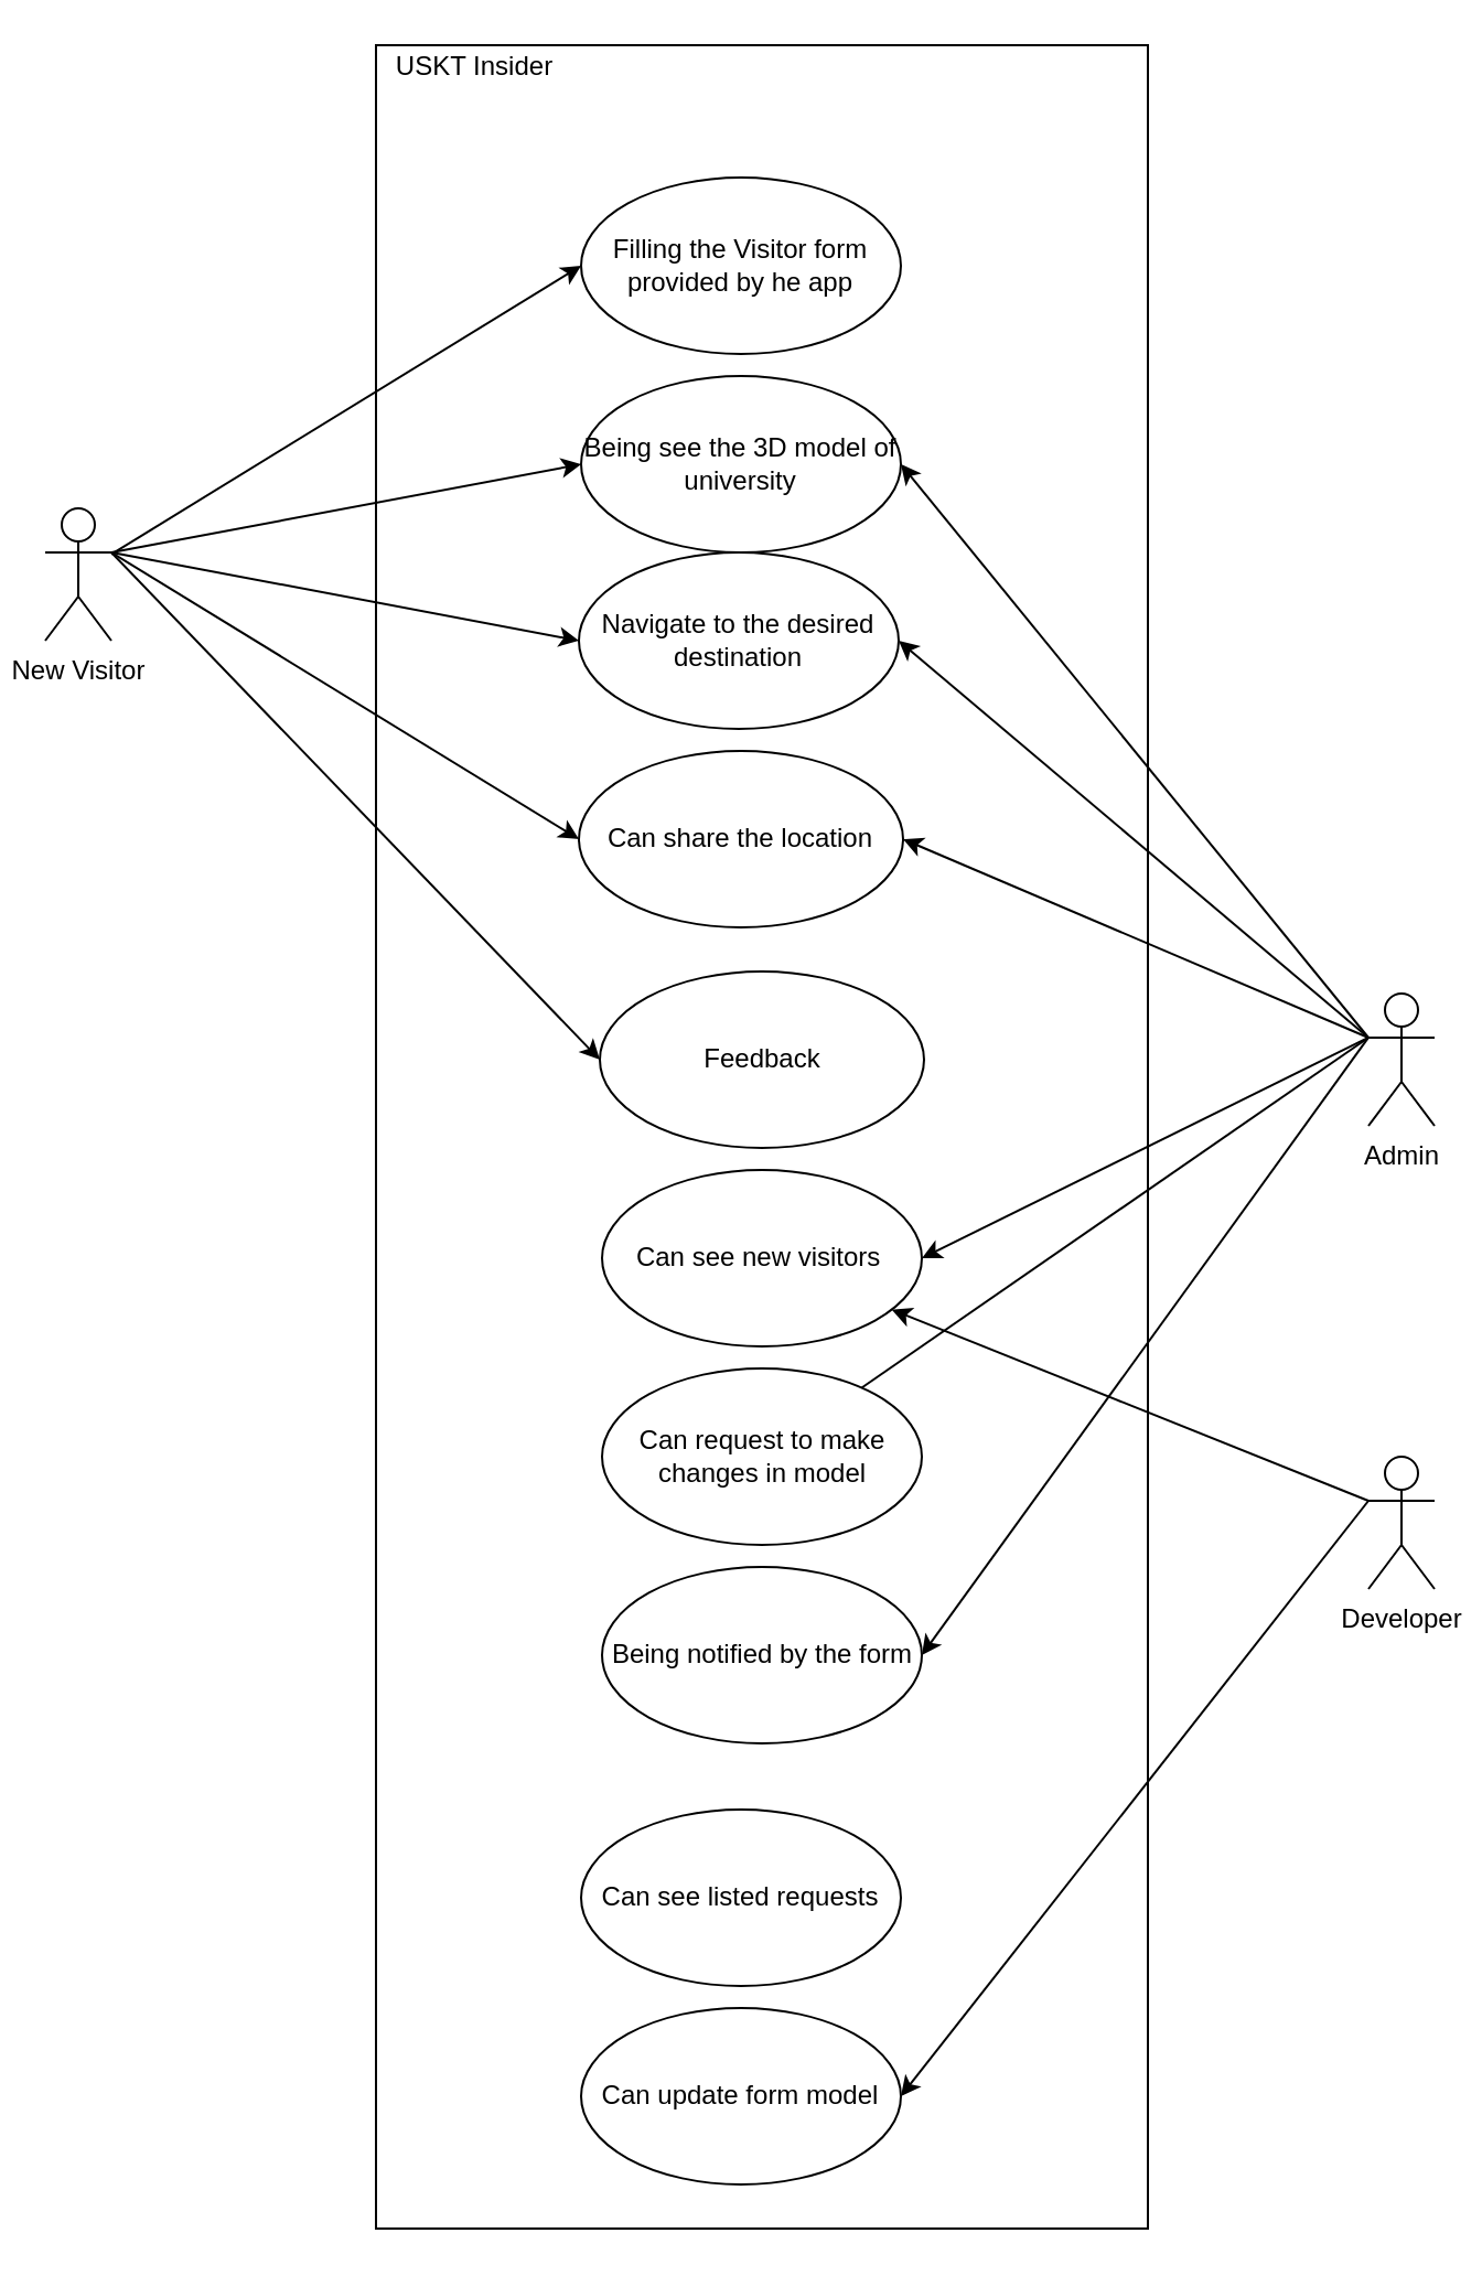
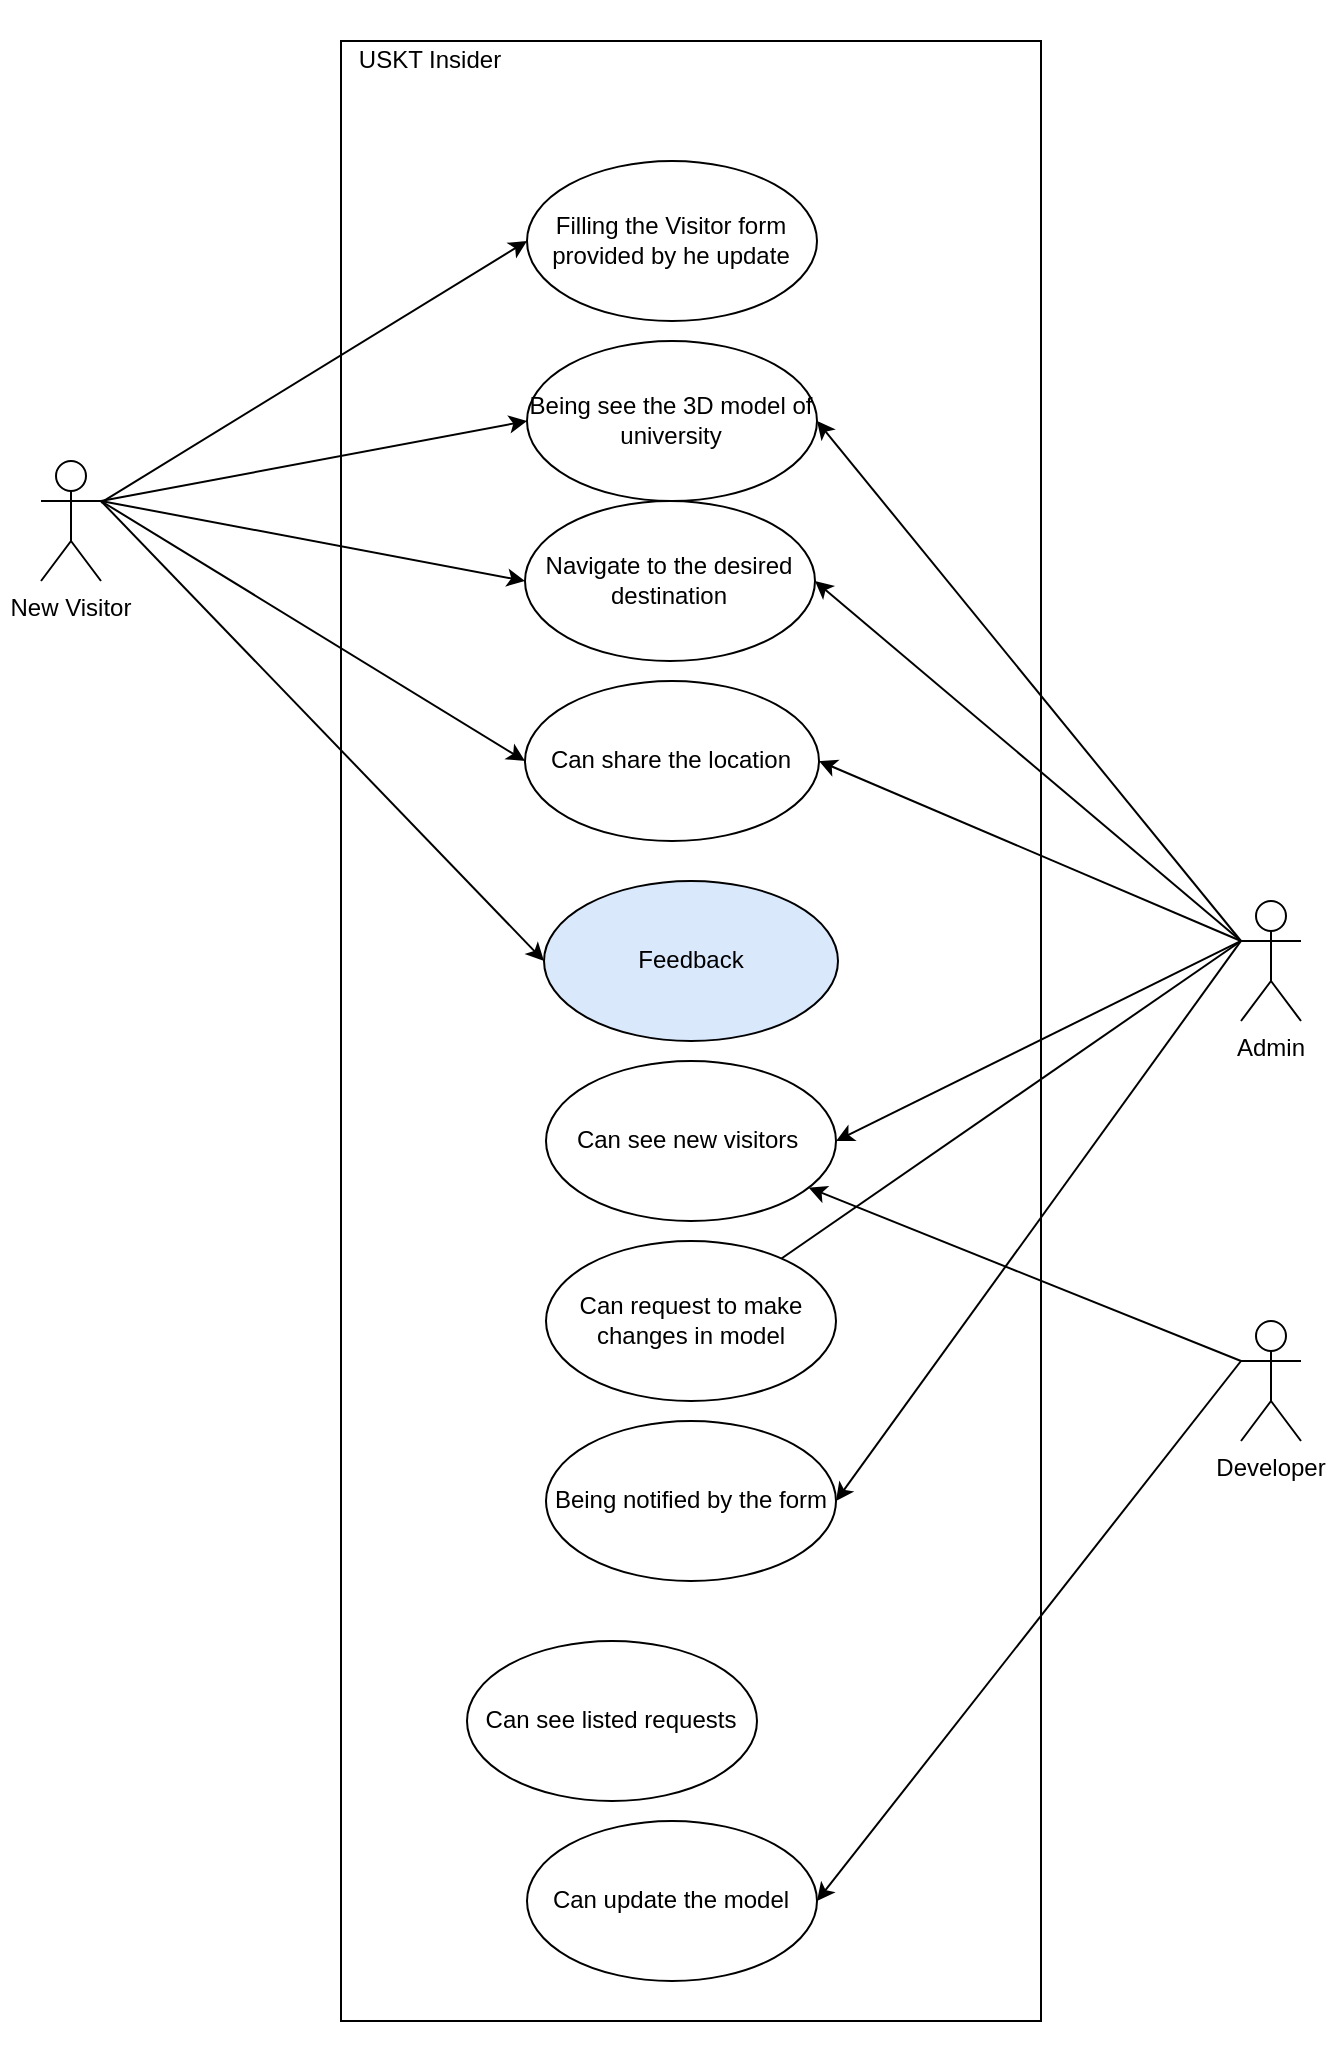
  <mxCell id="0" />
  <mxCell id="1" parent="0" />
  <mxCell id="2" value="" style="rounded=0;whiteSpace=wrap;html=1;align=left;" parent="1" vertex="1"><mxGeometry x="170" y="20" width="350" height="990" as="geometry" /></mxCell>
- <mxCell id="3" value="Filling the Visitor form provided by he app" style="ellipse;whiteSpace=wrap;html=1;" parent="1" vertex="1"><mxGeometry x="263" y="80" width="145" height="80" as="geometry" /></mxCell>
+ <mxCell id="3" value="Filling the Visitor form provided by he update" style="ellipse;whiteSpace=wrap;html=1;" parent="1" vertex="1"><mxGeometry x="263" y="80" width="145" height="80" as="geometry" /></mxCell>
  <mxCell id="4" value="Being see the 3D model of university" style="ellipse;whiteSpace=wrap;html=1;" parent="1" vertex="1"><mxGeometry x="263" y="170" width="145" height="80" as="geometry" /></mxCell>
  <mxCell id="5" value="Navigate to the desired destination&lt;span style=&quot;color: rgba(0 , 0 , 0 , 0) ; font-family: monospace ; font-size: 0px&quot;&gt;%3CmxGraphModel%3E%3Croot%3E%3CmxCell%20id%3D%220%22%2F%3E%3CmxCell%20id%3D%221%22%20parent%3D%220%22%2F%3E%3CmxCell%20id%3D%222%22%20value%3D%22Can%20see%20the%203D%20model%20of%20university%22%20style%3D%22ellipse%3BwhiteSpace%3Dwrap%3Bhtml%3D1%3B%22%20vertex%3D%221%22%20parent%3D%221%22%3E%3CmxGeometry%20x%3D%22353%22%20y%3D%22200%22%20width%3D%22145%22%20height%3D%2280%22%20as%3D%22geometry%22%2F%3E%3C%2FmxCell%3E%3C%2Froot%3E%3C%2FmxGraphModel%3E&lt;/span&gt;" style="ellipse;whiteSpace=wrap;html=1;" parent="1" vertex="1"><mxGeometry x="262" y="250" width="145" height="80" as="geometry" /></mxCell>
  <mxCell id="6" value="Can see new visitors&amp;nbsp;" style="ellipse;whiteSpace=wrap;html=1;" parent="1" vertex="1"><mxGeometry x="272.5" y="530" width="145" height="80" as="geometry" /></mxCell>
  <mxCell id="7" value="Can request to make changes in model" style="ellipse;whiteSpace=wrap;html=1;" parent="1" vertex="1"><mxGeometry x="272.5" y="620" width="145" height="80" as="geometry" /></mxCell>
- <mxCell id="8" value="Can see listed requests" style="ellipse;whiteSpace=wrap;html=1;" parent="1" vertex="1"><mxGeometry x="263" y="820" width="145" height="80" as="geometry" /></mxCell>
- <mxCell id="9" value="Can update form model" style="ellipse;whiteSpace=wrap;html=1;" parent="1" vertex="1"><mxGeometry x="263" y="910" width="145" height="80" as="geometry" /></mxCell>
+ <mxCell id="8" value="Can see listed requests" style="ellipse;whiteSpace=wrap;html=1;" parent="1" vertex="1"><mxGeometry x="233" y="820" width="145" height="80" as="geometry" /></mxCell>
+ <mxCell id="9" value="Can update the model" style="ellipse;whiteSpace=wrap;html=1;" parent="1" vertex="1"><mxGeometry x="263" y="910" width="145" height="80" as="geometry" /></mxCell>
  <mxCell id="10" value="Developer" style="shape=umlActor;verticalLabelPosition=bottom;verticalAlign=top;html=1;outlineConnect=0;" parent="1" vertex="1"><mxGeometry x="620" y="660" width="30" height="60" as="geometry" /></mxCell>
  <mxCell id="11" value="New Visitor" style="shape=umlActor;verticalLabelPosition=bottom;verticalAlign=top;html=1;outlineConnect=0;" parent="1" vertex="1"><mxGeometry x="20" y="230" width="30" height="60" as="geometry" /></mxCell>
  <mxCell id="12" value="Admin" style="shape=umlActor;verticalLabelPosition=bottom;verticalAlign=top;html=1;outlineConnect=0;" parent="1" vertex="1"><mxGeometry x="620" y="450" width="30" height="60" as="geometry" /></mxCell>
  <mxCell id="13" value="" style="endArrow=classic;html=1;entryX=0;entryY=0.5;entryDx=0;entryDy=0;" parent="1" source="11" target="3" edge="1"><mxGeometry width="50" height="50" relative="1" as="geometry"><mxPoint x="50" y="190" as="sourcePoint" /><mxPoint x="100" y="140" as="targetPoint" /></mxGeometry></mxCell>
  <mxCell id="14" value="" style="endArrow=classic;html=1;entryX=0;entryY=0.5;entryDx=0;entryDy=0;" parent="1" target="4" edge="1"><mxGeometry width="50" height="50" relative="1" as="geometry"><mxPoint x="50" y="250" as="sourcePoint" /><mxPoint x="130" y="260" as="targetPoint" /></mxGeometry></mxCell>
  <mxCell id="15" value="" style="endArrow=classic;html=1;entryX=0;entryY=0.5;entryDx=0;entryDy=0;exitX=1;exitY=0.333;exitDx=0;exitDy=0;exitPerimeter=0;" parent="1" source="11" target="5" edge="1"><mxGeometry width="50" height="50" relative="1" as="geometry"><mxPoint x="90" y="370" as="sourcePoint" /><mxPoint x="140" y="320" as="targetPoint" /></mxGeometry></mxCell>
  <mxCell id="16" value="" style="endArrow=classic;html=1;entryX=1;entryY=0.5;entryDx=0;entryDy=0;exitX=0;exitY=0.333;exitDx=0;exitDy=0;exitPerimeter=0;" parent="1" source="12" target="6" edge="1"><mxGeometry width="50" height="50" relative="1" as="geometry"><mxPoint x="570" y="340" as="sourcePoint" /><mxPoint x="620" y="290" as="targetPoint" /></mxGeometry></mxCell>
  <mxCell id="17" value="" style="endArrow=none;html=1;exitX=0;exitY=0.333;exitDx=0;exitDy=0;exitPerimeter=0;" parent="1" source="12" target="7" edge="1"><mxGeometry width="50" height="50" relative="1" as="geometry"><mxPoint x="600" y="490" as="sourcePoint" /><mxPoint x="650" y="440" as="targetPoint" /></mxGeometry></mxCell>
  <mxCell id="18" value="" style="endArrow=classic;html=1;exitX=0;exitY=0.333;exitDx=0;exitDy=0;exitPerimeter=0;" parent="1" source="10" target="6" edge="1"><mxGeometry width="50" height="50" relative="1" as="geometry"><mxPoint x="580" y="540" as="sourcePoint" /><mxPoint x="630" y="490" as="targetPoint" /></mxGeometry></mxCell>
  <mxCell id="19" value="" style="endArrow=classic;html=1;entryX=1;entryY=0.5;entryDx=0;entryDy=0;" parent="1" target="9" edge="1"><mxGeometry width="50" height="50" relative="1" as="geometry"><mxPoint x="620" y="680" as="sourcePoint" /><mxPoint x="670" y="680" as="targetPoint" /></mxGeometry></mxCell>
  <mxCell id="20" value="Can share the location" style="ellipse;whiteSpace=wrap;html=1;" parent="1" vertex="1"><mxGeometry x="262" y="340" width="147" height="80" as="geometry" /></mxCell>
  <mxCell id="21" value="" style="endArrow=classic;html=1;entryX=0;entryY=0.5;entryDx=0;entryDy=0;" parent="1" target="20" edge="1"><mxGeometry width="50" height="50" relative="1" as="geometry"><mxPoint x="50" y="250" as="sourcePoint" /><mxPoint x="170" y="340" as="targetPoint" /></mxGeometry></mxCell>
  <mxCell id="22" value="" style="endArrow=classic;html=1;entryX=1;entryY=0.5;entryDx=0;entryDy=0;" parent="1" target="4" edge="1"><mxGeometry width="50" height="50" relative="1" as="geometry"><mxPoint x="620" y="470" as="sourcePoint" /><mxPoint x="640" y="360" as="targetPoint" /></mxGeometry></mxCell>
  <mxCell id="23" value="" style="endArrow=classic;html=1;entryX=1;entryY=0.5;entryDx=0;entryDy=0;" parent="1" target="5" edge="1"><mxGeometry width="50" height="50" relative="1" as="geometry"><mxPoint x="620" y="470" as="sourcePoint" /><mxPoint x="660" y="370" as="targetPoint" /></mxGeometry></mxCell>
  <mxCell id="24" value="" style="endArrow=classic;html=1;entryX=1;entryY=0.5;entryDx=0;entryDy=0;" parent="1" target="20" edge="1"><mxGeometry width="50" height="50" relative="1" as="geometry"><mxPoint x="620" y="470" as="sourcePoint" /><mxPoint x="660" y="360" as="targetPoint" /></mxGeometry></mxCell>
  <mxCell id="25" value="Being notified by the form" style="ellipse;whiteSpace=wrap;html=1;" parent="1" vertex="1"><mxGeometry x="272.5" y="710" width="145" height="80" as="geometry" /></mxCell>
  <mxCell id="26" value="" style="endArrow=classic;html=1;exitX=0;exitY=0.333;exitDx=0;exitDy=0;exitPerimeter=0;entryX=1;entryY=0.5;entryDx=0;entryDy=0;" parent="1" source="12" target="25" edge="1"><mxGeometry width="50" height="50" relative="1" as="geometry"><mxPoint x="580" y="600" as="sourcePoint" /><mxPoint x="630" y="550" as="targetPoint" /></mxGeometry></mxCell>
- <mxCell id="27" value="Feedback" style="ellipse;whiteSpace=wrap;html=1;" parent="1" vertex="1"><mxGeometry x="271.5" y="440" width="147" height="80" as="geometry" /></mxCell>
+ <mxCell id="27" value="Feedback" style="ellipse;whiteSpace=wrap;html=1;fillColor=#dae8fc;" parent="1" vertex="1"><mxGeometry x="271.5" y="440" width="147" height="80" as="geometry" /></mxCell>
  <mxCell id="28" value="" style="endArrow=classic;html=1;entryX=0;entryY=0.5;entryDx=0;entryDy=0;" parent="1" target="27" edge="1"><mxGeometry width="50" height="50" relative="1" as="geometry"><mxPoint x="50" y="250" as="sourcePoint" /><mxPoint x="272" y="390" as="targetPoint" /></mxGeometry></mxCell>
  <mxCell id="29" value="USKT Insider" style="text;html=1;strokeColor=none;fillColor=none;align=center;verticalAlign=middle;whiteSpace=wrap;rounded=0;" vertex="1" parent="1"><mxGeometry x="170" y="20" width="90" height="20" as="geometry" /></mxCell>
